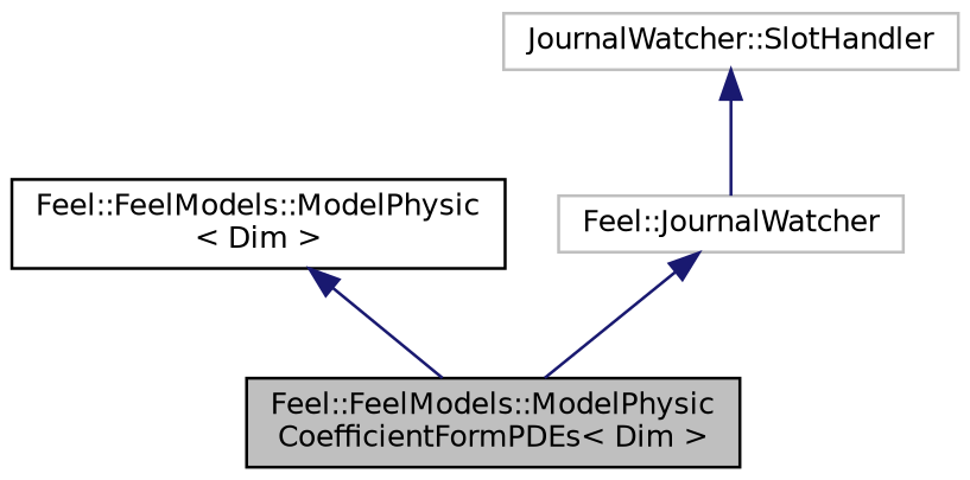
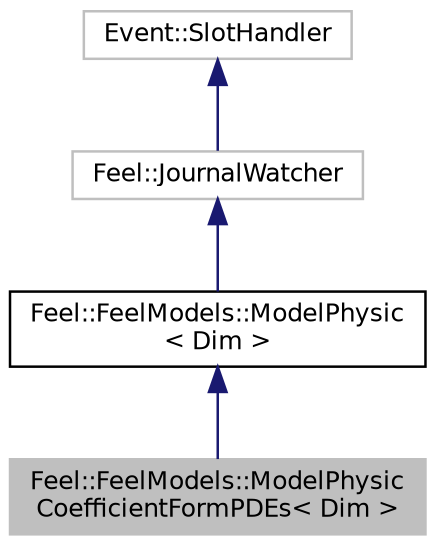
  digraph {
    node [color=black fillcolor=white fontname=Helvetica fontsize=10 shape=record style=filled]
    edge [color=midnightblue dir=back fontname=Helvetica fontsize=10 labelfontname=Helvetica labelfontsize=10 style=solid]
-   n1 [fillcolor=grey75 fontcolor=black height=0.2 label="Feel::FeelModels::ModelPhysic\lCoefficientFormPDEs\< Dim \>" width=0.4]
+   n1 [color=grey75 fillcolor=grey75 fontcolor=black height=0.2 label="Feel::FeelModels::ModelPhysic\lCoefficientFormPDEs\< Dim \>" width=0.4]
    n2 [height=0.2 label="Feel::FeelModels::ModelPhysic\l\< Dim \>" width=0.4]
    n3 [color=grey75 height=0.2 label="Feel::JournalWatcher" width=0.4]
-   n4 [color=grey75 height=0.2 label="JournalWatcher::SlotHandler" width=0.4]
+   n4 [color=grey75 height=0.2 label="Event::SlotHandler" width=0.4]
    n2 -> n1
-   n3 -> n1
+   n3 -> n2
    n4 -> n3
  }
